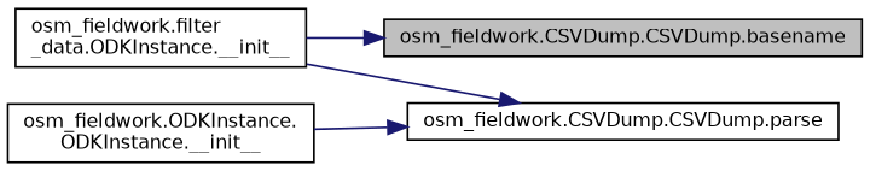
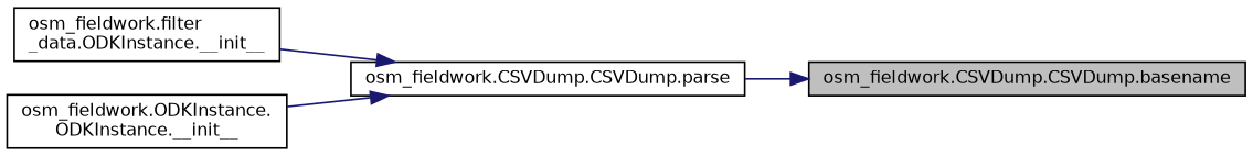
  digraph {
    rankdir=RL
    node [color=black fillcolor=white fontname=Helvetica fontsize=10 shape=record style=filled]
    edge [color=midnightblue dir=back fontname=Helvetica fontsize=10 labelfontname=Helvetica labelfontsize=10 style=solid]
    n1 [fillcolor=grey75 fontcolor=black height=0.2 label="osm_fieldwork.CSVDump.CSVDump.basename" width=0.4]
    n2 [height=0.2 label="osm_fieldwork.CSVDump.CSVDump.parse" width=0.4]
    n3 [height=0.2 label="osm_fieldwork.filter\l_data.ODKInstance.__init__" width=0.4]
    n4 [height=0.2 label="osm_fieldwork.ODKInstance.\lODKInstance.__init__" width=0.4]
-   n1 -> n3
+   n1 -> n2
    n2 -> n3
    n2 -> n4
  }
